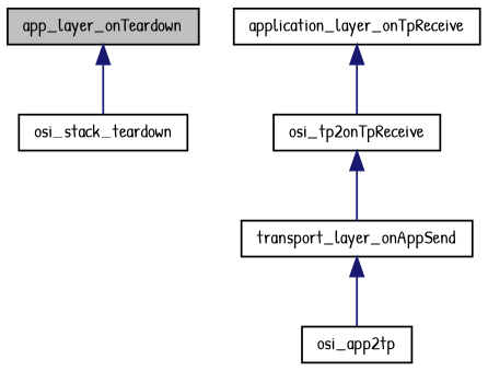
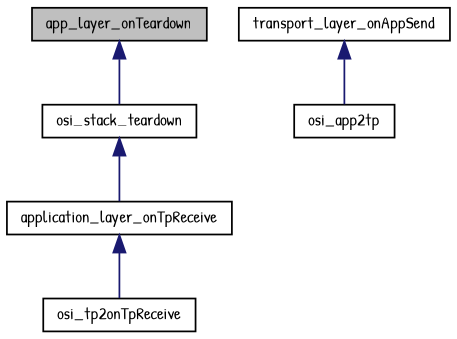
  digraph {
    fontname="Patrick Hand"
    rankdir=TB
    node [color=black fillcolor=white fontname="Patrick Hand" fontsize=10 shape=record style=filled]
    edge [color=midnightblue dir=back fontname="Patrick Hand" fontsize=10 labelfontname=Helvetica labelfontsize=10 style=solid]
    n1 [fillcolor=grey75 fontcolor=black height=0.2 label=app_layer_onTeardown width=0.4]
    n2 [height=0.2 label=osi_stack_teardown width=0.4]
    n3 [height=0.2 label=application_layer_onTpReceive width=0.4]
    n4 [height=0.2 label=osi_tp2onTpReceive width=0.4]
    n5 [height=0.2 label=transport_layer_onAppSend width=0.4]
    n6 [height=0.2 label=osi_app2tp width=0.4]
    n1 -> n2
+   n2 -> n3
    n3 -> n4
-   n4 -> n5
    n5 -> n6
  }
